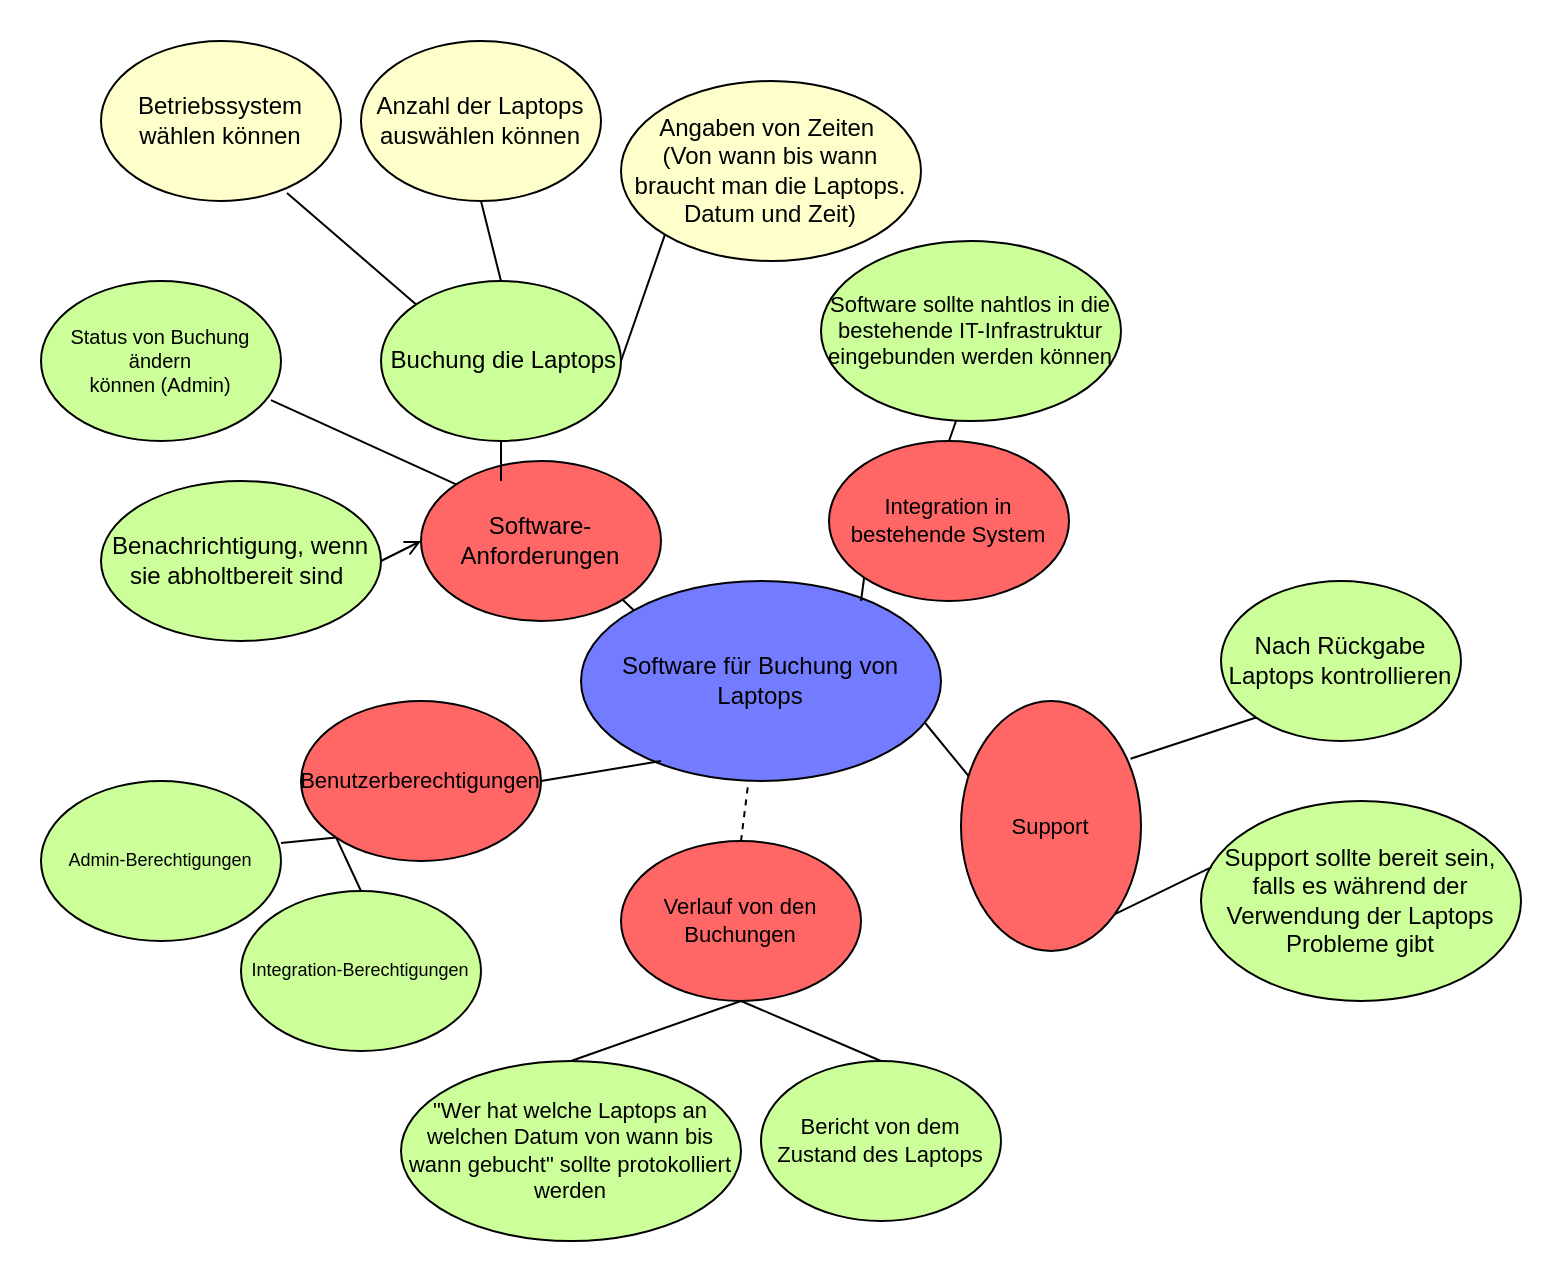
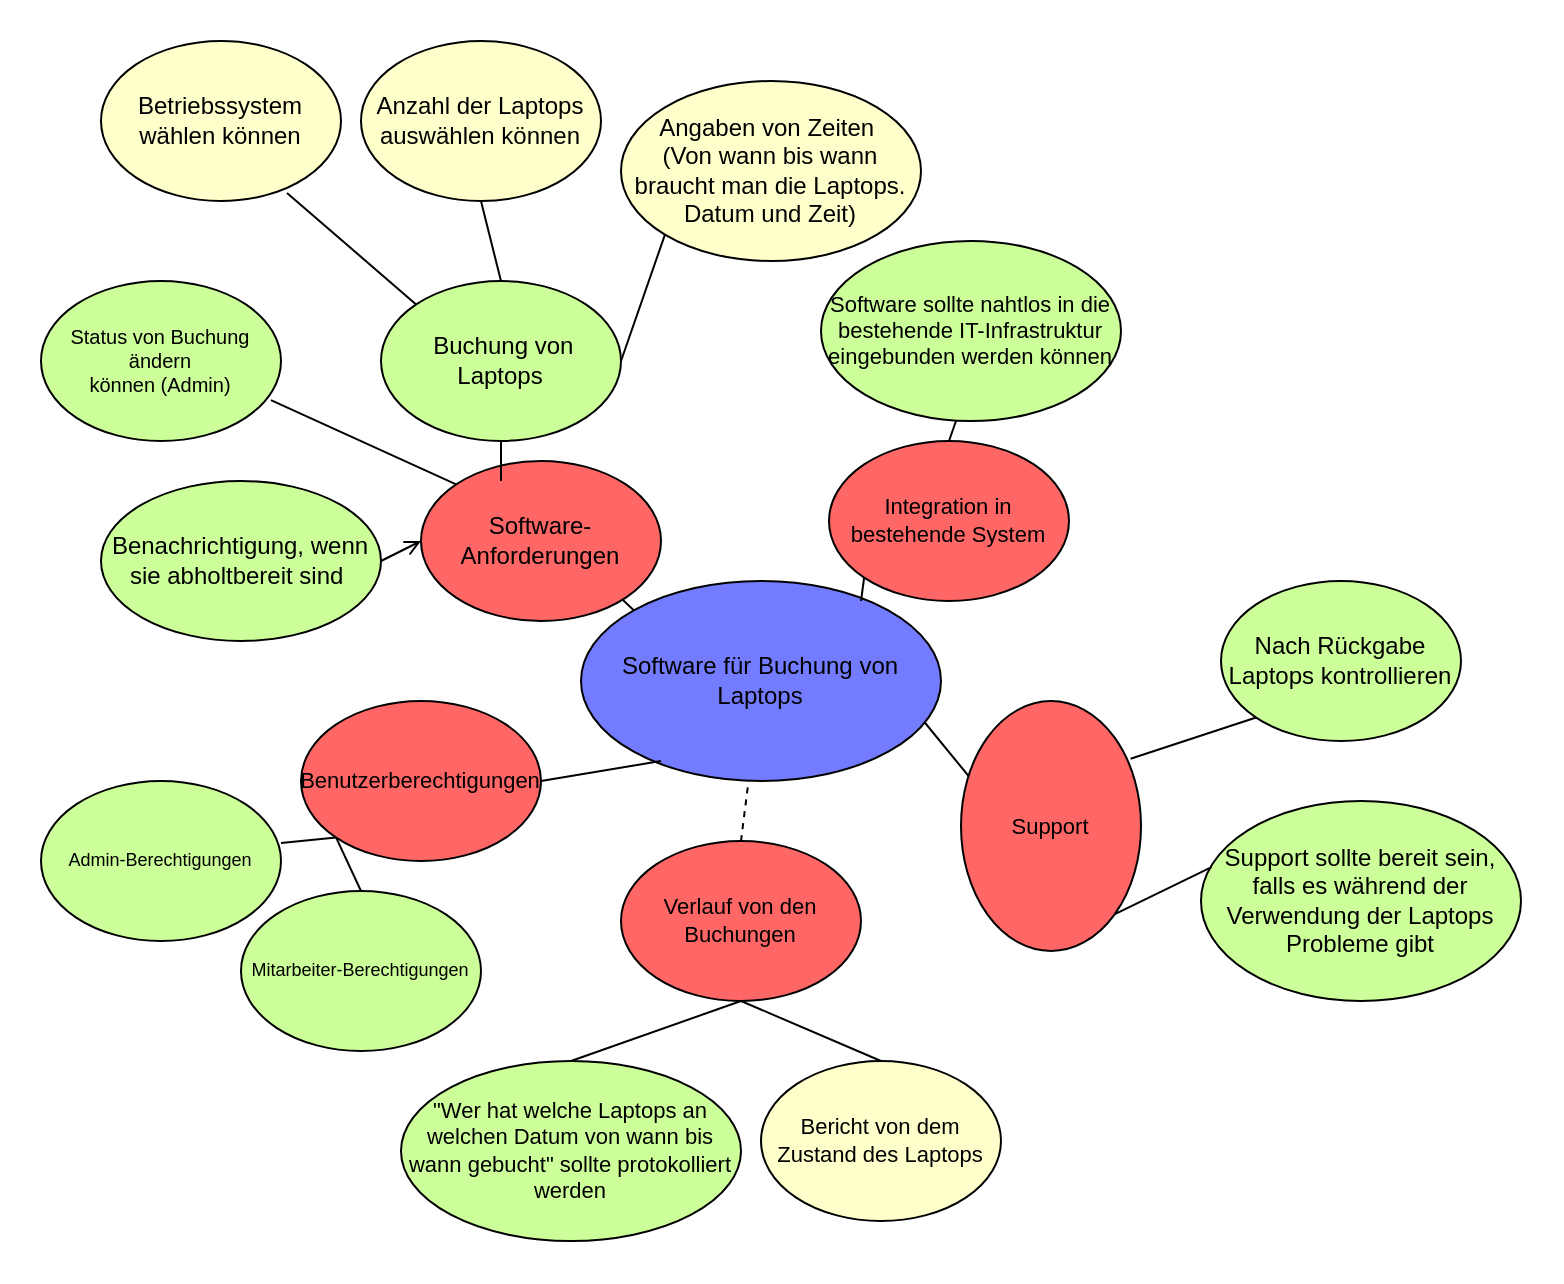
  <mxCell id="0" />
  <mxCell id="1" parent="0" />
  <mxCell id="2" value="Software für Buchung von Laptops" style="ellipse;whiteSpace=wrap;html=1;fillColor=#737CFF;" vertex="1" parent="1"><mxGeometry x="290" y="290" width="180" height="100" as="geometry" /></mxCell>
  <mxCell id="3" value="" style="endArrow=none;html=1;rounded=0;entryX=0;entryY=0;entryDx=0;entryDy=0;" edge="1" parent="1" target="2"><mxGeometry width="50" height="50" relative="1" as="geometry"><mxPoint x="280" y="270" as="sourcePoint" /><mxPoint x="440" y="320" as="targetPoint" /></mxGeometry></mxCell>
  <mxCell id="4" value="Software-Anforderungen" style="ellipse;whiteSpace=wrap;html=1;fillColor=#FF6666;" vertex="1" parent="1"><mxGeometry x="210" y="230" width="120" height="80" as="geometry" /></mxCell>
  <mxCell id="5" value="&lt;font style=&quot;font-size: 12px;&quot;&gt;Benachrichtigung, wenn sie abholtbereit sind&amp;nbsp;&lt;/font&gt;" style="ellipse;whiteSpace=wrap;html=1;fillColor=#CCFF99;" vertex="1" parent="1"><mxGeometry x="50" y="240" width="140" height="80" as="geometry" /></mxCell>
- <mxCell id="6" value="&amp;nbsp;Buchung die Laptops" style="ellipse;whiteSpace=wrap;html=1;fillColor=#CCFF99;" vertex="1" parent="1"><mxGeometry x="190" y="140" width="120" height="80" as="geometry" /></mxCell>
+ <mxCell id="6" value="&amp;nbsp;Buchung von Laptops" style="ellipse;whiteSpace=wrap;html=1;fillColor=#CCFF99;" vertex="1" parent="1"><mxGeometry x="190" y="140" width="120" height="80" as="geometry" /></mxCell>
  <mxCell id="7" value="" style="endArrow=none;html=1;rounded=0;exitX=0.5;exitY=1;exitDx=0;exitDy=0;" edge="1" parent="1" source="6"><mxGeometry width="50" height="50" relative="1" as="geometry"><mxPoint x="390" y="360" as="sourcePoint" /><mxPoint x="250" y="240" as="targetPoint" /></mxGeometry></mxCell>
  <mxCell id="8" value="" style="endArrow=open;html=1;rounded=0;entryX=0;entryY=0.5;entryDx=0;entryDy=0;exitX=1;exitY=0.5;exitDx=0;exitDy=0;" edge="1" parent="1" source="5" target="4"><mxGeometry width="50" height="50" relative="1" as="geometry"><mxPoint x="390" y="360" as="sourcePoint" /><mxPoint x="440" y="310" as="targetPoint" /></mxGeometry></mxCell>
  <mxCell id="9" value="Anzahl der Laptops auswählen können" style="ellipse;whiteSpace=wrap;html=1;fillColor=#FFFFCC;" vertex="1" parent="1"><mxGeometry x="180" y="20" width="120" height="80" as="geometry" /></mxCell>
  <mxCell id="10" value="Betriebssystem wählen können" style="ellipse;whiteSpace=wrap;html=1;fillColor=#FFFFCC;" vertex="1" parent="1"><mxGeometry x="50" y="20" width="120" height="80" as="geometry" /></mxCell>
  <mxCell id="11" value="" style="endArrow=none;html=1;rounded=0;entryX=0.5;entryY=0;entryDx=0;entryDy=0;exitX=0.5;exitY=1;exitDx=0;exitDy=0;" edge="1" parent="1" source="9" target="6"><mxGeometry width="50" height="50" relative="1" as="geometry"><mxPoint x="290" y="120" as="sourcePoint" /><mxPoint x="440" y="280" as="targetPoint" /></mxGeometry></mxCell>
  <mxCell id="12" value="" style="endArrow=none;html=1;rounded=0;entryX=0;entryY=0;entryDx=0;entryDy=0;exitX=0.775;exitY=0.95;exitDx=0;exitDy=0;exitPerimeter=0;" edge="1" parent="1" source="10" target="6"><mxGeometry width="50" height="50" relative="1" as="geometry"><mxPoint x="390" y="330" as="sourcePoint" /><mxPoint x="440" y="280" as="targetPoint" /></mxGeometry></mxCell>
  <mxCell id="13" value="Angaben von Zeiten&amp;nbsp;&lt;br&gt;(Von wann bis wann braucht man die Laptops.&lt;br&gt;Datum und Zeit)" style="ellipse;whiteSpace=wrap;html=1;fillColor=#FFFFCC;" vertex="1" parent="1"><mxGeometry x="310" y="40" width="150" height="90" as="geometry" /></mxCell>
  <mxCell id="14" value="" style="endArrow=none;html=1;rounded=0;exitX=0;exitY=1;exitDx=0;exitDy=0;entryX=1;entryY=0.5;entryDx=0;entryDy=0;" edge="1" parent="1" source="13" target="6"><mxGeometry width="50" height="50" relative="1" as="geometry"><mxPoint x="390" y="300" as="sourcePoint" /><mxPoint x="230" y="300" as="targetPoint" /></mxGeometry></mxCell>
  <mxCell id="15" value="&lt;font style=&quot;font-size: 11px;&quot;&gt;Benutzerberechtigungen&lt;/font&gt;" style="ellipse;whiteSpace=wrap;html=1;fillColor=#FF6666;" vertex="1" parent="1"><mxGeometry x="150" y="350" width="120" height="80" as="geometry" /></mxCell>
  <mxCell id="16" value="" style="endArrow=none;html=1;rounded=0;fontSize=9;exitX=1;exitY=0.5;exitDx=0;exitDy=0;" edge="1" parent="1" source="15"><mxGeometry width="50" height="50" relative="1" as="geometry"><mxPoint x="390" y="300" as="sourcePoint" /><mxPoint x="330" y="380" as="targetPoint" /></mxGeometry></mxCell>
- <mxCell id="17" value="Integration-Berechtigungen" style="ellipse;whiteSpace=wrap;html=1;fontSize=9;fillColor=#CCFF99;" vertex="1" parent="1"><mxGeometry x="120" y="445" width="120" height="80" as="geometry" /></mxCell>
+ <mxCell id="17" value="Mitarbeiter-Berechtigungen" style="ellipse;whiteSpace=wrap;html=1;fontSize=9;fillColor=#CCFF99;" vertex="1" parent="1"><mxGeometry x="120" y="445" width="120" height="80" as="geometry" /></mxCell>
  <mxCell id="18" value="Admin-Berechtigungen" style="ellipse;whiteSpace=wrap;html=1;fontSize=9;fillColor=#CCFF99;" vertex="1" parent="1"><mxGeometry x="20" y="390" width="120" height="80" as="geometry" /></mxCell>
  <mxCell id="19" value="" style="endArrow=none;html=1;rounded=0;fontSize=9;entryX=0;entryY=1;entryDx=0;entryDy=0;exitX=1;exitY=0.388;exitDx=0;exitDy=0;exitPerimeter=0;" edge="1" parent="1" source="18" target="15"><mxGeometry width="50" height="50" relative="1" as="geometry"><mxPoint x="210" y="470" as="sourcePoint" /><mxPoint x="440" y="250" as="targetPoint" /></mxGeometry></mxCell>
  <mxCell id="20" value="" style="endArrow=none;html=1;rounded=0;fontSize=9;exitX=0.5;exitY=0;exitDx=0;exitDy=0;entryX=0;entryY=1;entryDx=0;entryDy=0;" edge="1" parent="1" source="17" target="15"><mxGeometry width="50" height="50" relative="1" as="geometry"><mxPoint x="390" y="300" as="sourcePoint" /><mxPoint x="440" y="250" as="targetPoint" /></mxGeometry></mxCell>
  <mxCell id="21" value="&lt;font style=&quot;font-size: 10px;&quot;&gt;Status von Buchung ändern&lt;br&gt;können (Admin)&lt;/font&gt;" style="ellipse;whiteSpace=wrap;html=1;fontSize=9;fillColor=#CCFF99;" vertex="1" parent="1"><mxGeometry x="20" y="140" width="120" height="80" as="geometry" /></mxCell>
  <mxCell id="22" value="" style="endArrow=none;html=1;rounded=0;fontSize=10;entryX=0;entryY=0;entryDx=0;entryDy=0;exitX=0.958;exitY=0.744;exitDx=0;exitDy=0;exitPerimeter=0;" edge="1" parent="1" source="21" target="4"><mxGeometry width="50" height="50" relative="1" as="geometry"><mxPoint x="390" y="360" as="sourcePoint" /><mxPoint x="440" y="310" as="targetPoint" /></mxGeometry></mxCell>
  <mxCell id="23" value="Integration in bestehende System" style="ellipse;whiteSpace=wrap;html=1;fontSize=11;fillColor=#FF6666;" vertex="1" parent="1"><mxGeometry x="414" y="220" width="120" height="80" as="geometry" /></mxCell>
  <mxCell id="24" value="" style="endArrow=none;html=1;rounded=0;fontSize=11;entryX=0;entryY=1;entryDx=0;entryDy=0;" edge="1" parent="1" target="23"><mxGeometry width="50" height="50" relative="1" as="geometry"><mxPoint x="430" y="300" as="sourcePoint" /><mxPoint x="430" y="320" as="targetPoint" /></mxGeometry></mxCell>
  <mxCell id="25" value="Software sollte nahtlos in die bestehende IT-Infrastruktur eingebunden werden können" style="ellipse;whiteSpace=wrap;html=1;fontSize=11;fillColor=#CCFF99;" vertex="1" parent="1"><mxGeometry x="410" y="120" width="150" height="90" as="geometry" /></mxCell>
  <mxCell id="26" value="" style="endArrow=none;html=1;rounded=0;fontSize=11;entryX=0.5;entryY=0;entryDx=0;entryDy=0;exitX=0.45;exitY=1;exitDx=0;exitDy=0;exitPerimeter=0;" edge="1" parent="1" source="25" target="23"><mxGeometry width="50" height="50" relative="1" as="geometry"><mxPoint x="380" y="370" as="sourcePoint" /><mxPoint x="430" y="320" as="targetPoint" /></mxGeometry></mxCell>
  <mxCell id="27" value="Verlauf von den Buchungen" style="ellipse;whiteSpace=wrap;html=1;fontSize=11;fillColor=#FF6666;" vertex="1" parent="1"><mxGeometry x="310" y="420" width="120" height="80" as="geometry" /></mxCell>
  <mxCell id="28" value="" style="endArrow=none;html=1;rounded=0;fontSize=11;exitX=0.5;exitY=0;exitDx=0;exitDy=0;dashed=1;" edge="1" parent="1" source="27" target="2"><mxGeometry width="50" height="50" relative="1" as="geometry"><mxPoint x="380" y="330" as="sourcePoint" /><mxPoint x="430" y="280" as="targetPoint" /></mxGeometry></mxCell>
  <mxCell id="29" value="&quot;Wer hat welche Laptops an welchen Datum von wann bis wann gebucht&quot; sollte protokolliert werden" style="ellipse;whiteSpace=wrap;html=1;fontSize=11;fillColor=#CCFF99;" vertex="1" parent="1"><mxGeometry x="200" y="530" width="170" height="90" as="geometry" /></mxCell>
- <mxCell id="30" value="Bericht von dem Zustand des Laptops" style="ellipse;whiteSpace=wrap;html=1;fontSize=11;fillColor=#CCFF99;" vertex="1" parent="1"><mxGeometry x="380" y="530" width="120" height="80" as="geometry" /></mxCell>
+ <mxCell id="30" value="Bericht von dem Zustand des Laptops" style="ellipse;whiteSpace=wrap;html=1;fontSize=11;fillColor=#ffffcc;" vertex="1" parent="1"><mxGeometry x="380" y="530" width="120" height="80" as="geometry" /></mxCell>
  <mxCell id="31" value="" style="endArrow=none;html=1;rounded=0;fontSize=11;exitX=0.5;exitY=1;exitDx=0;exitDy=0;entryX=0.5;entryY=0;entryDx=0;entryDy=0;" edge="1" parent="1" source="27" target="29"><mxGeometry width="50" height="50" relative="1" as="geometry"><mxPoint x="380" y="330" as="sourcePoint" /><mxPoint x="430" y="280" as="targetPoint" /></mxGeometry></mxCell>
  <mxCell id="32" value="" style="endArrow=none;html=1;rounded=0;fontSize=11;exitX=0.5;exitY=1;exitDx=0;exitDy=0;entryX=0.5;entryY=0;entryDx=0;entryDy=0;" edge="1" parent="1" source="27" target="30"><mxGeometry width="50" height="50" relative="1" as="geometry"><mxPoint x="380" y="330" as="sourcePoint" /><mxPoint x="430" y="280" as="targetPoint" /></mxGeometry></mxCell>
  <mxCell id="33" value="Support" style="ellipse;whiteSpace=wrap;html=1;fontSize=11;fillColor=#FF6666;" vertex="1" parent="1"><mxGeometry x="480" y="350" width="90" height="125" as="geometry" /></mxCell>
  <mxCell id="34" value="" style="endArrow=none;html=1;rounded=0;fontSize=12;entryX=0.956;entryY=0.71;entryDx=0;entryDy=0;entryPerimeter=0;exitX=0.042;exitY=0.3;exitDx=0;exitDy=0;exitPerimeter=0;" edge="1" parent="1" source="33" target="2"><mxGeometry width="50" height="50" relative="1" as="geometry"><mxPoint x="380" y="450" as="sourcePoint" /><mxPoint x="430" y="400" as="targetPoint" /></mxGeometry></mxCell>
  <mxCell id="35" value="Nach Rückgabe Laptops kontrollieren" style="ellipse;whiteSpace=wrap;html=1;fontSize=12;fillColor=#CCFF99;" vertex="1" parent="1"><mxGeometry x="610" y="290" width="120" height="80" as="geometry" /></mxCell>
  <mxCell id="36" value="" style="endArrow=none;html=1;rounded=0;fontSize=12;entryX=0.942;entryY=0.231;entryDx=0;entryDy=0;exitX=0;exitY=1;exitDx=0;exitDy=0;entryPerimeter=0;" edge="1" parent="1" source="35" target="33"><mxGeometry width="50" height="50" relative="1" as="geometry"><mxPoint x="380" y="450" as="sourcePoint" /><mxPoint x="430" y="400" as="targetPoint" /></mxGeometry></mxCell>
  <mxCell id="37" value="Support sollte bereit sein, falls es während der Verwendung der Laptops Probleme gibt" style="ellipse;whiteSpace=wrap;html=1;fontSize=12;fillColor=#CCFF99;" vertex="1" parent="1"><mxGeometry x="600" y="400" width="160" height="100" as="geometry" /></mxCell>
  <mxCell id="38" value="" style="endArrow=none;html=1;rounded=0;fontSize=12;entryX=1;entryY=1;entryDx=0;entryDy=0;exitX=0.033;exitY=0.331;exitDx=0;exitDy=0;exitPerimeter=0;" edge="1" parent="1" source="37" target="33"><mxGeometry width="50" height="50" relative="1" as="geometry"><mxPoint x="380" y="450" as="sourcePoint" /><mxPoint x="430" y="400" as="targetPoint" /></mxGeometry></mxCell>
